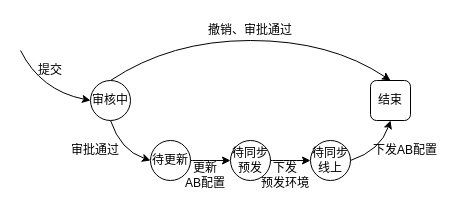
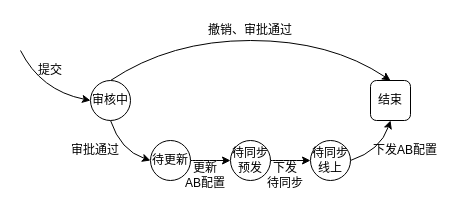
  <mxCell id="0" />
  <mxCell id="1" parent="0" />
  <mxCell id="2" value="" style="orthogonalLoop=1;jettySize=auto;html=1;entryX=0;entryY=0.5;entryDx=0;entryDy=0;curved=1;exitX=0.5;exitY=1;exitDx=0;exitDy=0;" parent="1" source="4" target="6" edge="1"><mxGeometry relative="1" as="geometry"><Array as="points"><mxPoint x="120" y="150" /></Array></mxGeometry></mxCell>
  <mxCell id="3" style="orthogonalLoop=1;jettySize=auto;html=1;exitX=0.5;exitY=0;exitDx=0;exitDy=0;entryX=0.5;entryY=0;entryDx=0;entryDy=0;curved=1;" parent="1" source="4" target="12" edge="1"><mxGeometry relative="1" as="geometry"><Array as="points"><mxPoint x="170" y="40" /><mxPoint x="330" y="40" /></Array></mxGeometry></mxCell>
  <mxCell id="4" value="审核中" style="ellipse;whiteSpace=wrap;html=1;aspect=fixed;" parent="1" vertex="1"><mxGeometry x="90" y="80" width="40" height="40" as="geometry" /></mxCell>
  <mxCell id="5" style="orthogonalLoop=1;jettySize=auto;html=1;exitX=1;exitY=0.5;exitDx=0;exitDy=0;entryX=0;entryY=0.5;entryDx=0;entryDy=0;curved=1;" parent="1" source="6" target="9" edge="1"><mxGeometry relative="1" as="geometry"><mxPoint x="320" y="130" as="targetPoint" /></mxGeometry></mxCell>
  <mxCell id="6" value="待更新" style="ellipse;whiteSpace=wrap;html=1;aspect=fixed;" parent="1" vertex="1"><mxGeometry x="150" y="140" width="40" height="40" as="geometry" /></mxCell>
  <mxCell id="7" style="orthogonalLoop=1;jettySize=auto;html=1;exitX=1;exitY=0.5;exitDx=0;exitDy=0;entryX=0.5;entryY=1;entryDx=0;entryDy=0;curved=1;" parent="1" source="17" target="12" edge="1"><mxGeometry relative="1" as="geometry"><Array as="points"><mxPoint x="380" y="150" /></Array></mxGeometry></mxCell>
  <mxCell id="8" style="orthogonalLoop=1;jettySize=auto;html=1;exitX=1;exitY=0.5;exitDx=0;exitDy=0;curved=1;" edge="1" parent="1" source="9" target="17"><mxGeometry relative="1" as="geometry" /></mxCell>
  <mxCell id="9" value="&lt;span&gt;待同步&lt;br&gt;预发&lt;br&gt;&lt;/span&gt;" style="ellipse;whiteSpace=wrap;html=1;aspect=fixed;" parent="1" vertex="1"><mxGeometry x="230" y="140" width="40" height="40" as="geometry" /></mxCell>
  <mxCell id="10" value="审批通过" style="text;html=1;strokeColor=none;fillColor=none;align=center;verticalAlign=middle;whiteSpace=wrap;rounded=0;" parent="1" vertex="1"><mxGeometry x="60" y="140" width="70" height="20" as="geometry" /></mxCell>
  <mxCell id="11" value="更新&lt;br&gt;AB配置" style="text;html=1;strokeColor=none;fillColor=none;align=center;verticalAlign=middle;whiteSpace=wrap;rounded=0;" parent="1" vertex="1"><mxGeometry x="170" y="160" width="70" height="30" as="geometry" /></mxCell>
  <mxCell id="12" value="&lt;span&gt;结束&lt;/span&gt;" style="whiteSpace=wrap;html=1;aspect=fixed;rounded=1;" parent="1" vertex="1"><mxGeometry x="370" y="80" width="40" height="40" as="geometry" /></mxCell>
  <mxCell id="13" value="下发AB配置" style="text;html=1;strokeColor=none;fillColor=none;align=center;verticalAlign=middle;whiteSpace=wrap;rounded=0;" parent="1" vertex="1"><mxGeometry x="370" y="140" width="70" height="20" as="geometry" /></mxCell>
  <mxCell id="14" value="撤销、审批通过" style="text;html=1;strokeColor=none;fillColor=none;align=center;verticalAlign=middle;whiteSpace=wrap;rounded=0;" parent="1" vertex="1"><mxGeometry x="180" y="20" width="140" height="20" as="geometry" /></mxCell>
  <mxCell id="15" value="" style="endArrow=classic;html=1;curved=1;entryX=0;entryY=0.5;entryDx=0;entryDy=0;" parent="1" target="4" edge="1"><mxGeometry width="50" height="50" relative="1" as="geometry"><mxPoint x="20" y="50" as="sourcePoint" /><mxPoint x="40" y="50" as="targetPoint" /><Array as="points"><mxPoint x="40" y="90" /></Array></mxGeometry></mxCell>
  <mxCell id="16" value="提交" style="text;html=1;strokeColor=none;fillColor=none;align=center;verticalAlign=middle;whiteSpace=wrap;rounded=0;" parent="1" vertex="1"><mxGeometry x="30" y="60" width="40" height="20" as="geometry" /></mxCell>
  <mxCell id="17" value="&lt;span&gt;待同步&lt;br&gt;线上&lt;br&gt;&lt;/span&gt;" style="ellipse;whiteSpace=wrap;html=1;aspect=fixed;" vertex="1" parent="1"><mxGeometry x="310" y="140" width="40" height="40" as="geometry" /></mxCell>
- <mxCell id="18" value="下发&lt;br&gt;预发环境" style="text;html=1;strokeColor=none;fillColor=none;align=center;verticalAlign=middle;whiteSpace=wrap;rounded=0;" vertex="1" parent="1"><mxGeometry x="250" y="160" width="70" height="30" as="geometry" /></mxCell>
+ <mxCell id="18" value="下发&lt;br&gt;待同步" style="text;html=1;strokeColor=none;fillColor=none;align=center;verticalAlign=middle;whiteSpace=wrap;rounded=0;" vertex="1" parent="1"><mxGeometry x="250" y="160" width="70" height="30" as="geometry" /></mxCell>
